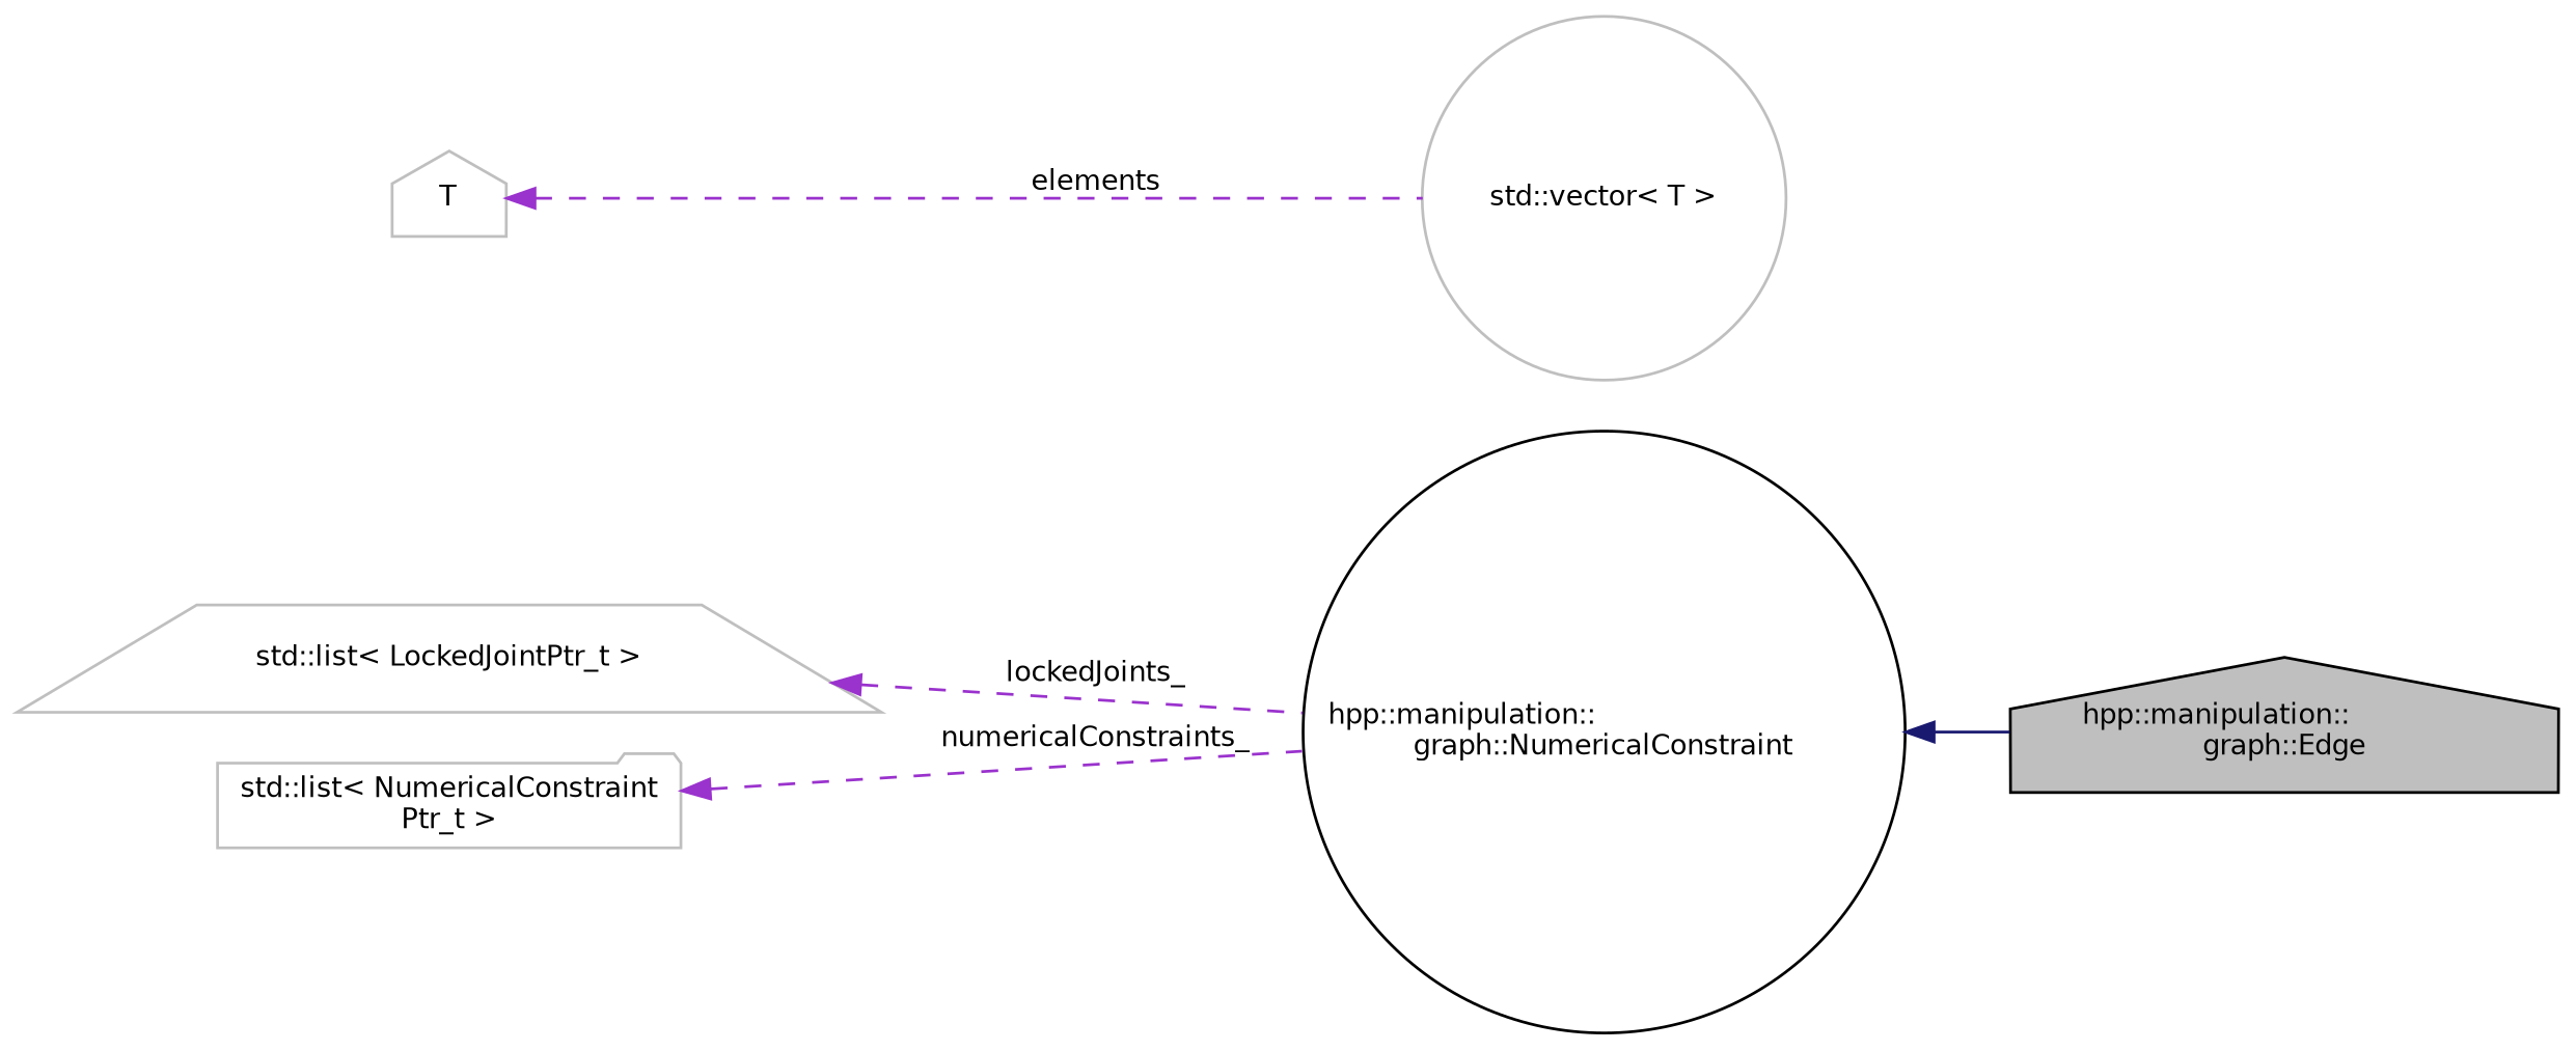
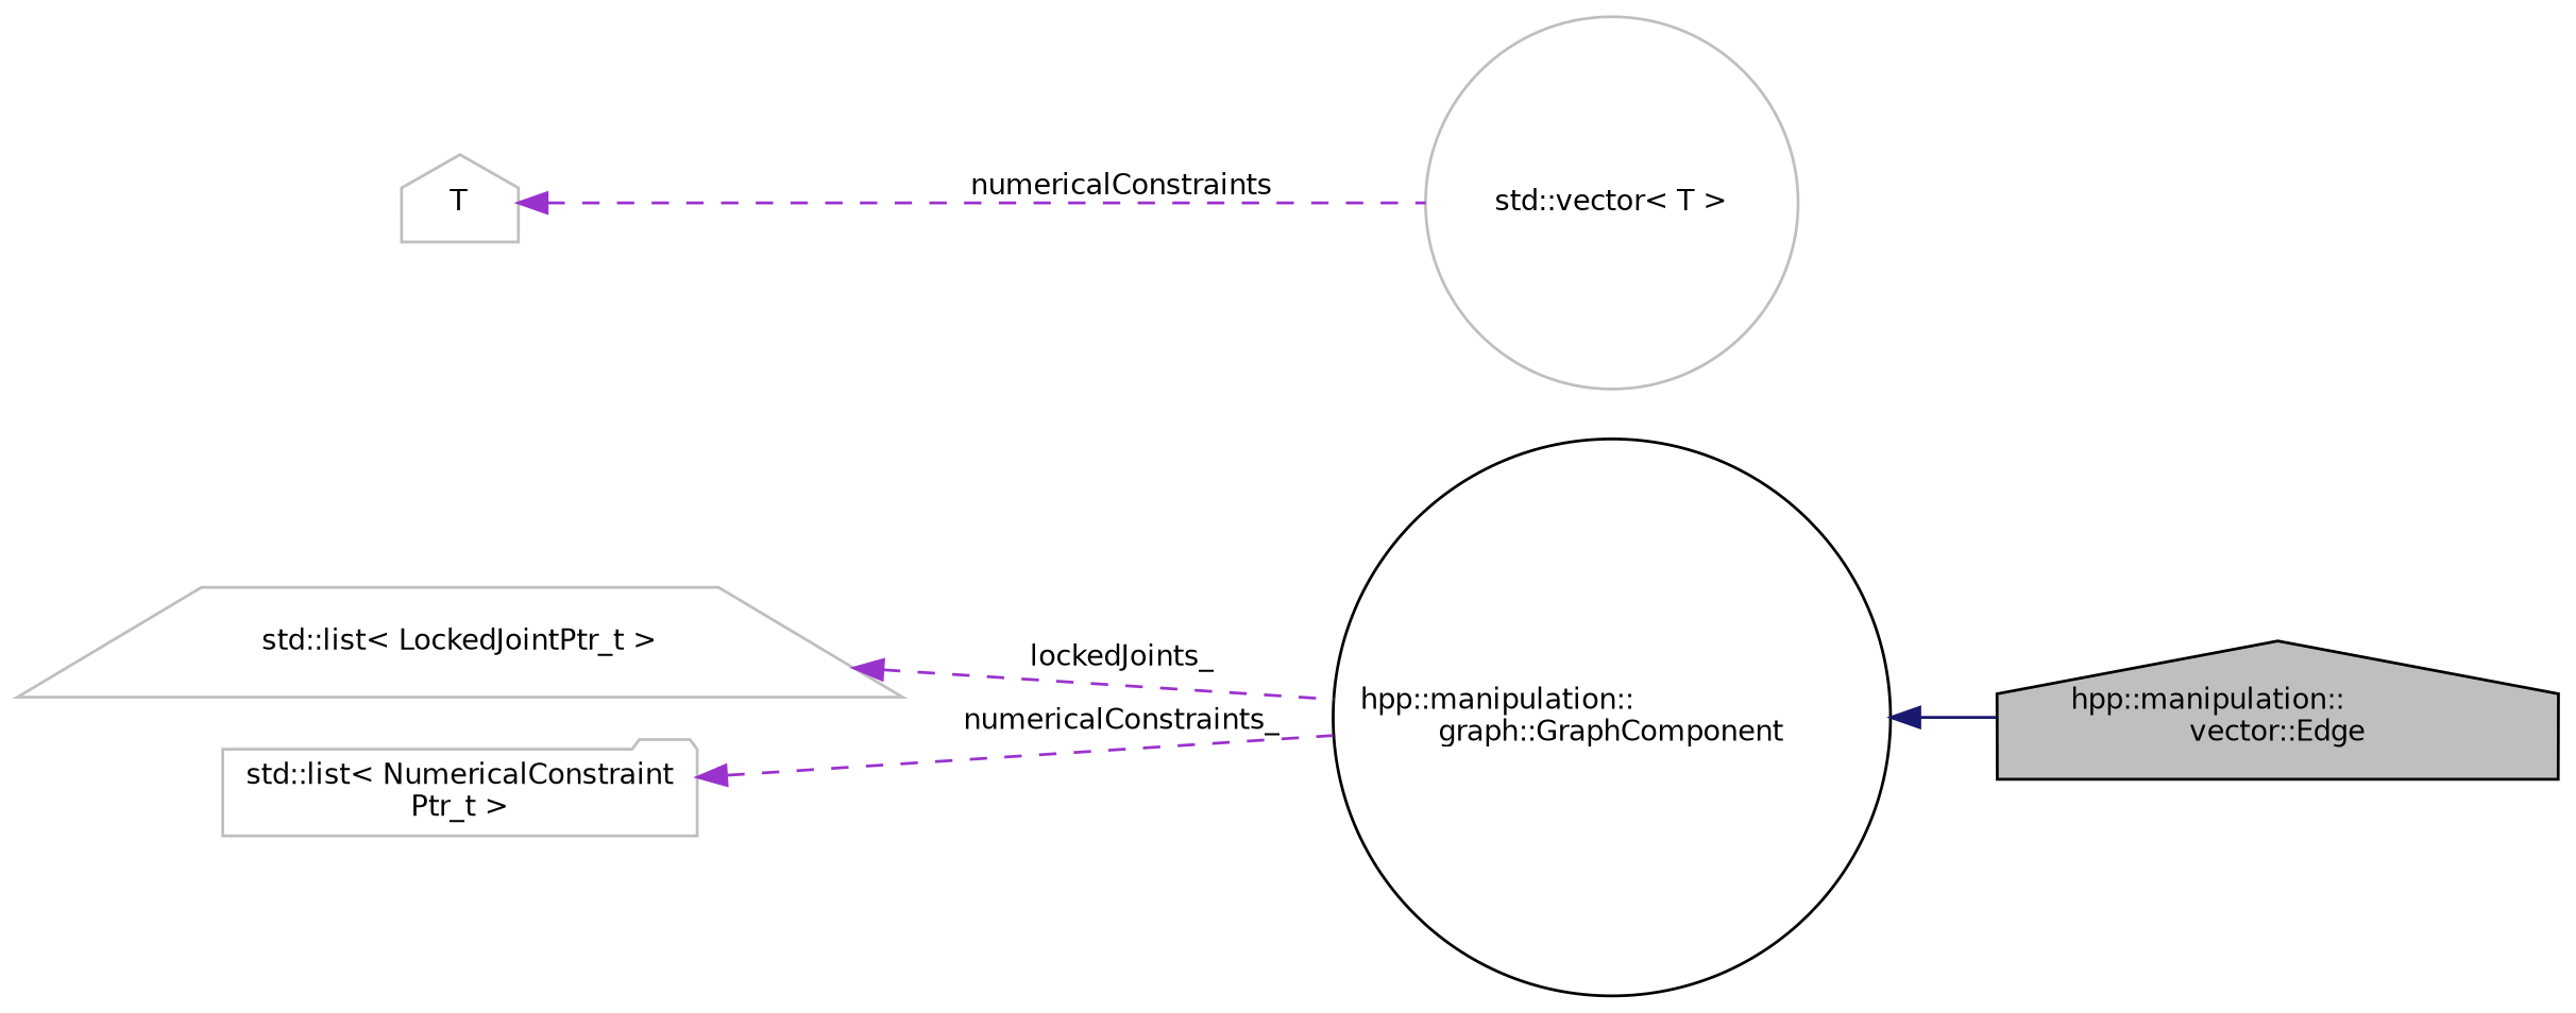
  digraph {
    rankdir=LR
    node [color=grey75 fillcolor=white fontname=Helvetica fontsize=10 shape=house style=filled]
    edge [color=darkorchid3 dir=back fontname=Helvetica fontsize=10 labelfontname=Helvetica labelfontsize=10 style=dashed]
-   n1 [color=black fillcolor=grey75 fontcolor=black height=0.2 label="hpp::manipulation::\lgraph::Edge" width=0.4]
-   n2 [color=black height=0.2 label="hpp::manipulation::\lgraph::NumericalConstraint" shape=circle width=0.4]
+   n1 [color=black fillcolor=grey75 fontcolor=black height=0.2 label="hpp::manipulation::\lvector::Edge" width=0.4]
+   n2 [color=black height=0.2 label="hpp::manipulation::\lgraph::GraphComponent" shape=circle width=0.4]
    n3 [height=0.2 label="std::list\< LockedJointPtr_t \>" shape=trapezium width=0.4]
    n4 [height=0.2 label="std::vector\< T \>" shape=circle width=0.4]
    n5 [height=0.2 label=T width=0.4]
    n6 [height=0.2 label="std::list\< NumericalConstraint\lPtr_t \>" shape=folder width=0.4]
    n2 -> n1 [color=midnightblue style=solid]
    n3 -> n2 [label=" lockedJoints_"]
-   n5 -> n4 [label=" elements"]
+   n5 -> n4 [label=" numericalConstraints"]
    n6 -> n2 [label=" numericalConstraints_"]
  }
